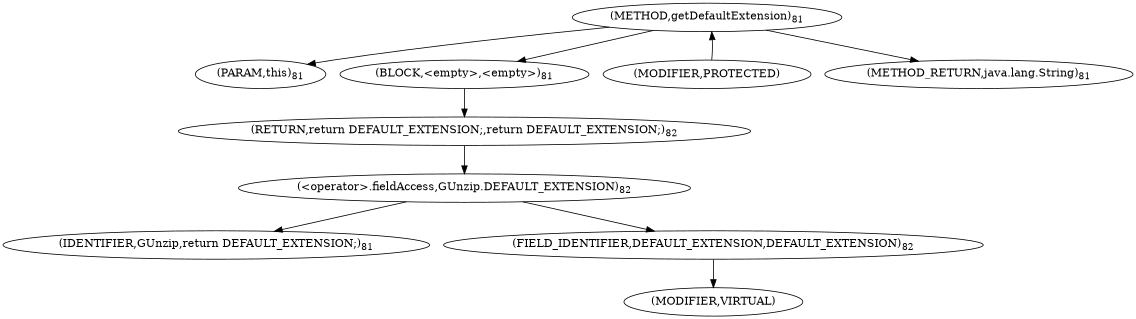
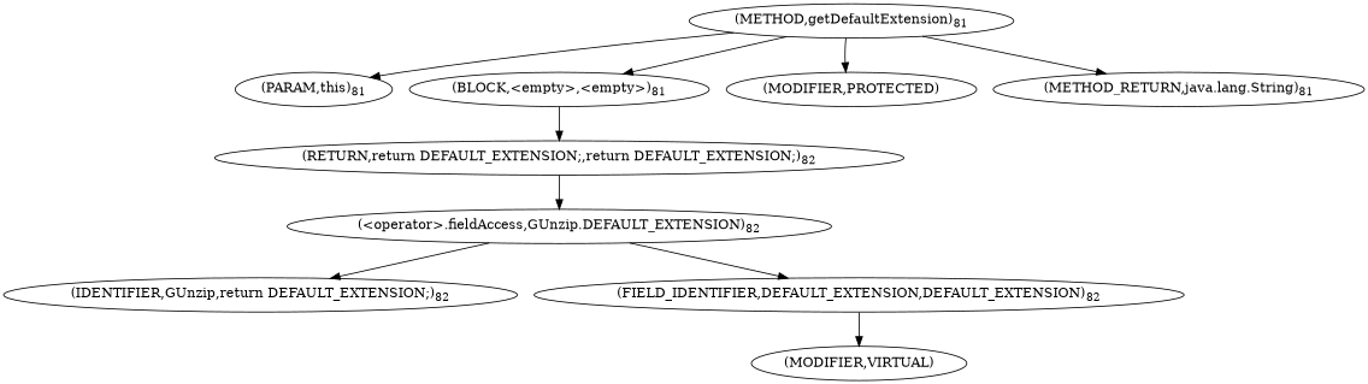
  digraph {
    n1 [label=<(METHOD,getDefaultExtension)<SUB>81</SUB>>]
    n2 [label=<(PARAM,this)<SUB>81</SUB>>]
    n3 [label=<(BLOCK,&lt;empty&gt;,&lt;empty&gt;)<SUB>81</SUB>>]
    n4 [label=<(MODIFIER,PROTECTED)>]
    n5 [label=<(METHOD_RETURN,java.lang.String)<SUB>81</SUB>>]
    n6 [label=<(RETURN,return DEFAULT_EXTENSION;,return DEFAULT_EXTENSION;)<SUB>82</SUB>>]
    n7 [label=<(MODIFIER,VIRTUAL)>]
    n8 [label=<(&lt;operator&gt;.fieldAccess,GUnzip.DEFAULT_EXTENSION)<SUB>82</SUB>>]
-   n9 [label=<(IDENTIFIER,GUnzip,return DEFAULT_EXTENSION;)<SUB>81</SUB>>]
+   n9 [label=<(IDENTIFIER,GUnzip,return DEFAULT_EXTENSION;)<SUB>82</SUB>>]
    n10 [label=<(FIELD_IDENTIFIER,DEFAULT_EXTENSION,DEFAULT_EXTENSION)<SUB>82</SUB>>]
    n1 -> n2
    n1 -> n3
-   n4 -> n1
+   n1 -> n4
    n1 -> n5
    n3 -> n6
    n6 -> n8
    n8 -> n9
    n8 -> n10
    n10 -> n7
  }
